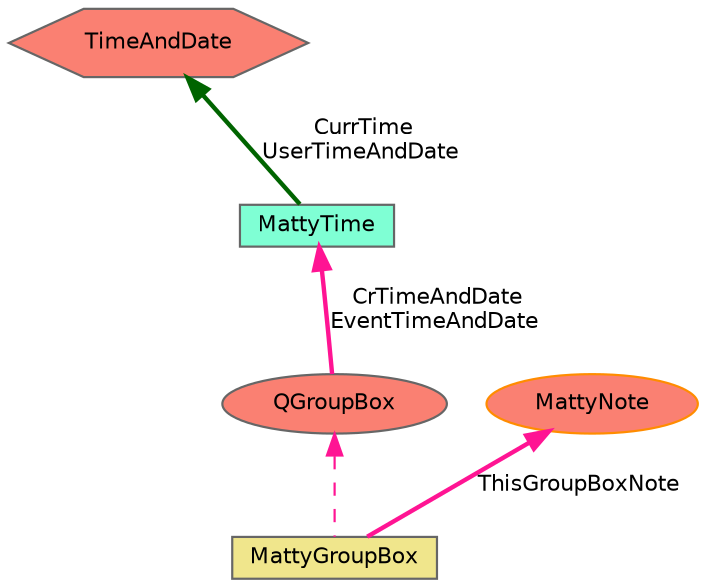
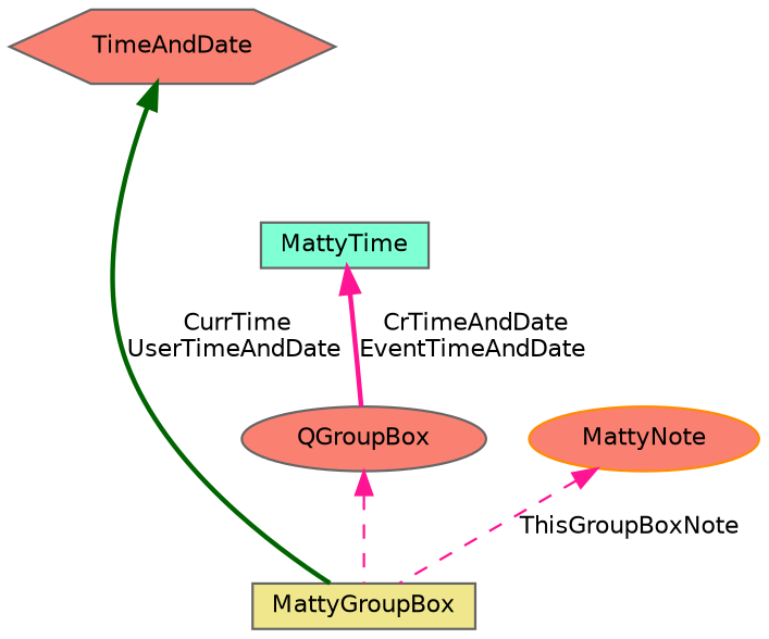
  digraph {
    node [color=gray40 fillcolor=salmon fontname=Helvetica fontsize=10 shape=box style=filled]
    edge [color=deeppink dir=back fontname=Helvetica fontsize=10 labelfontname=Helvetica labelfontsize=10 style=dashed]
    n1 [fillcolor=khaki fontcolor=black height=0.2 label=MattyGroupBox width=0.4]
    n2 [height=0.2 label=QGroupBox shape=ellipse width=0.4]
    n3 [color=darkorange height=0.2 label=MattyNote shape=ellipse width=0.4]
    n4 [fillcolor=aquamarine height=0.2 label=MattyTime width=0.4]
    n5 [height=0.2 label=TimeAndDate shape=hexagon width=0.4]
    n2 -> n1
-   n3 -> n1 [label=" ThisGroupBoxNote" style=bold]
+   n3 -> n1 [label=" ThisGroupBoxNote"]
    n4 -> n2 [label=" CrTimeAndDate\nEventTimeAndDate" style=bold]
-   n5 -> n4 [color=darkgreen label=" CurrTime\nUserTimeAndDate" style=bold]
+   n5 -> n1 [color=darkgreen label=" CurrTime\nUserTimeAndDate" style=bold]
  }
